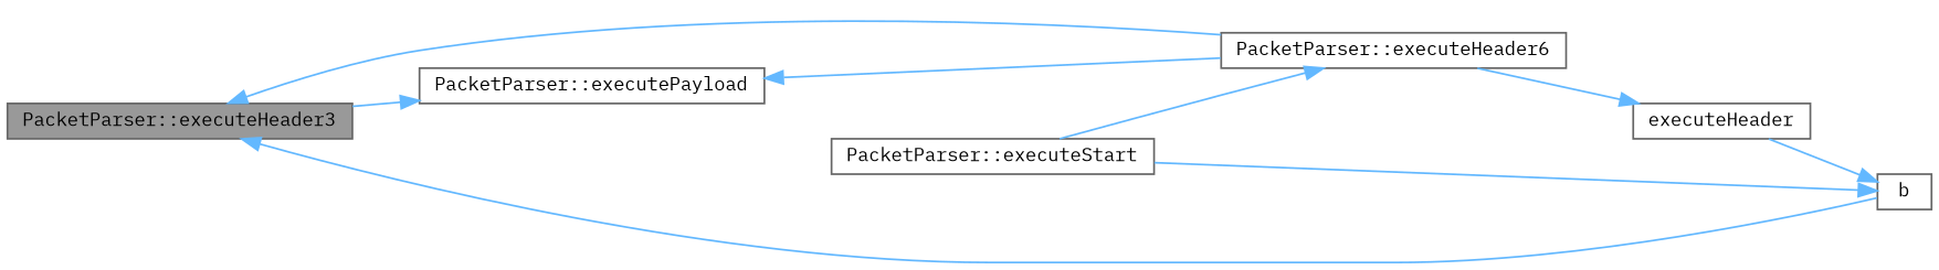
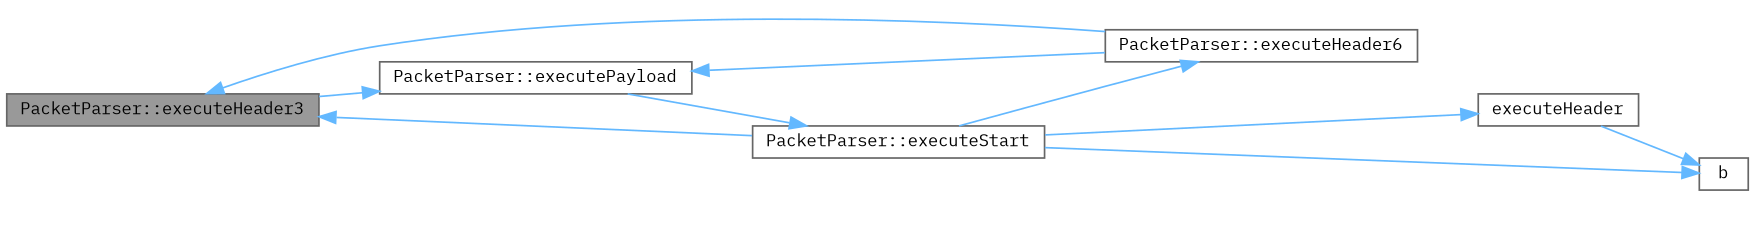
  digraph {
    fontname="IBM Plex Mono"
    rankdir=LR
    node [color=grey40 fillcolor=white fontname="IBM Plex Mono" fontsize=10 shape=box style=filled]
    edge [color=steelblue1 fontname="IBM Plex Mono" fontsize=10 labelfontname=Helvetica labelfontsize=10 style=solid]
    n1 [color=gray40 fillcolor=grey60 fontcolor=black height=0.2 label="PacketParser::executeHeader3" width=0.4]
    n2 [height=0.2 label="PacketParser::executePayload" width=0.4]
    n3 [height=0.2 label="PacketParser::executeStart" width=0.4]
    n4 [height=0.2 label="PacketParser::executeHeader6" width=0.4]
    n5 [height=0.2 label=executeHeader width=0.4]
    n6 [height=0.2 label=b width=0.4]
    n1 -> n2
-   n6 -> n1
+   n2 -> n3
+   n3 -> n1
    n3 -> n4
-   n4 -> n5
+   n3 -> n5
    n3 -> n6
    n4 -> n1
    n4 -> n2
    n5 -> n6
  }
